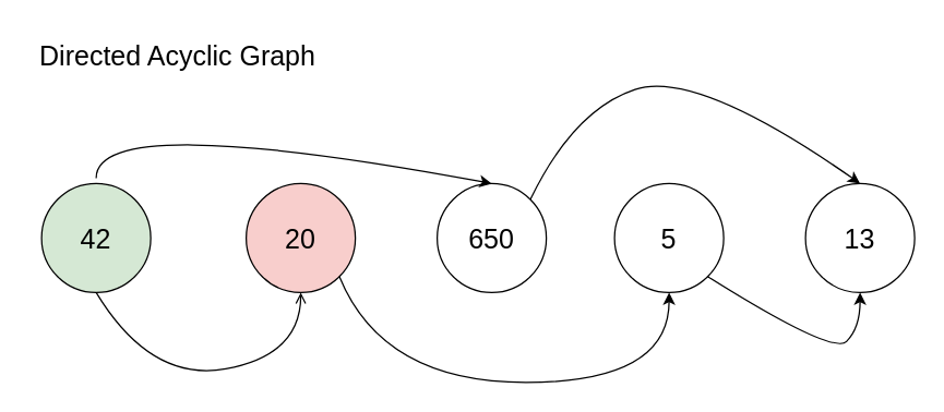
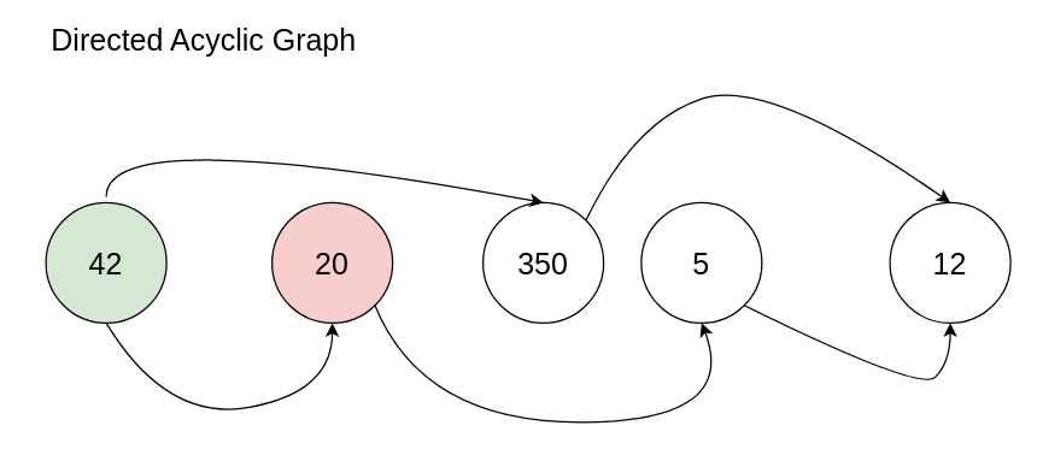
  <mxCell id="0" />
  <mxCell id="1" parent="0" />
  <mxCell id="2" value="&lt;font style=&quot;font-size: 20px;&quot;&gt;42&lt;/font&gt;" style="ellipse;whiteSpace=wrap;html=1;aspect=fixed;fillColor=#d5e8d4;" vertex="1" parent="1"><mxGeometry x="30" y="134" width="80" height="80" as="geometry" /></mxCell>
- <mxCell id="3" value="&lt;font style=&quot;font-size: 20px;&quot;&gt;Directed Acyclic Graph&lt;/font&gt;" style="text;html=1;strokeColor=none;fillColor=none;align=center;verticalAlign=middle;whiteSpace=wrap;rounded=0;" vertex="1" parent="1"><mxGeometry width="220" height="40" as="geometry" x="20" y="20" /></mxCell>
- <mxCell id="4" value="&lt;font style=&quot;font-size: 20px;&quot;&gt;650&lt;/font&gt;" style="ellipse;whiteSpace=wrap;html=1;aspect=fixed;" vertex="1" parent="1"><mxGeometry x="320" y="134" width="80" height="80" as="geometry" /></mxCell>
- <mxCell id="5" value="&lt;font style=&quot;font-size: 20px;&quot;&gt;13&lt;/font&gt;" style="ellipse;whiteSpace=wrap;html=1;aspect=fixed;" vertex="1" parent="1"><mxGeometry x="590" y="134" width="80" height="80" as="geometry" /></mxCell>
+ <mxCell id="3" value="&lt;font style=&quot;font-size: 20px;&quot;&gt;Directed Acyclic Graph&lt;/font&gt;" style="text;html=1;strokeColor=none;fillColor=none;align=center;verticalAlign=middle;whiteSpace=wrap;rounded=0;" vertex="1" parent="1"><mxGeometry x="25" y="5" width="220" height="40" as="geometry" /></mxCell>
+ <mxCell id="4" value="&lt;font style=&quot;font-size: 20px;&quot;&gt;350&lt;/font&gt;" style="ellipse;whiteSpace=wrap;html=1;aspect=fixed;" vertex="1" parent="1"><mxGeometry x="320" y="134" width="80" height="80" as="geometry" /></mxCell>
+ <mxCell id="5" value="&lt;font style=&quot;font-size: 20px;&quot;&gt;12&lt;/font&gt;" style="ellipse;whiteSpace=wrap;html=1;aspect=fixed;" vertex="1" parent="1"><mxGeometry x="590" y="134" width="80" height="80" as="geometry" /></mxCell>
  <mxCell id="6" value="&lt;font style=&quot;font-size: 20px;&quot;&gt;20&lt;/font&gt;" style="ellipse;whiteSpace=wrap;html=1;aspect=fixed;fillColor=#f8cecc;" vertex="1" parent="1"><mxGeometry x="180" y="134" width="80" height="80" as="geometry" /></mxCell>
- <mxCell id="7" value="&lt;font style=&quot;font-size: 20px;&quot;&gt;5&lt;/font&gt;" style="ellipse;whiteSpace=wrap;html=1;aspect=fixed;" vertex="1" parent="1"><mxGeometry x="450" y="134" width="80" height="80" as="geometry" /></mxCell>
+ <mxCell id="7" value="&lt;font style=&quot;font-size: 20px;&quot;&gt;5&lt;/font&gt;" style="ellipse;whiteSpace=wrap;html=1;aspect=fixed;" vertex="1" parent="1"><mxGeometry x="425" y="134" width="80" height="80" as="geometry" /></mxCell>
  <mxCell id="8" value="" style="curved=1;endArrow=classic;html=1;rounded=0;entryX=0.5;entryY=0;entryDx=0;entryDy=0;" edge="1" parent="1" target="4"><mxGeometry width="50" height="50" relative="1" as="geometry"><mxPoint x="70" y="130" as="sourcePoint" /><mxPoint x="120" y="80" as="targetPoint" /><Array as="points"><mxPoint x="70" y="80" /></Array></mxGeometry></mxCell>
- <mxCell id="9" value="" style="curved=1;endArrow=open;html=1;rounded=0;entryX=0.5;entryY=1;entryDx=0;entryDy=0;exitX=0.5;exitY=1;exitDx=0;exitDy=0;" edge="1" parent="1" source="2" target="6"><mxGeometry width="50" height="50" relative="1" as="geometry"><mxPoint x="70" y="220" as="sourcePoint" /><mxPoint x="120" y="170" as="targetPoint" /><Array as="points"><mxPoint x="110" y="280" /><mxPoint x="220" y="260" /></Array></mxGeometry></mxCell>
+ <mxCell id="9" value="" style="curved=1;endArrow=classic;html=1;rounded=0;entryX=0.5;entryY=1;entryDx=0;entryDy=0;exitX=0.5;exitY=1;exitDx=0;exitDy=0;" edge="1" parent="1" source="2" target="6"><mxGeometry width="50" height="50" relative="1" as="geometry"><mxPoint x="70" y="220" as="sourcePoint" /><mxPoint x="120" y="170" as="targetPoint" /><Array as="points"><mxPoint x="110" y="280" /><mxPoint x="220" y="260" /></Array></mxGeometry></mxCell>
  <mxCell id="10" value="" style="curved=1;endArrow=classic;html=1;rounded=0;entryX=0.5;entryY=1;entryDx=0;entryDy=0;exitX=1;exitY=1;exitDx=0;exitDy=0;" edge="1" parent="1" source="6" target="7"><mxGeometry width="50" height="50" relative="1" as="geometry"><mxPoint x="250" y="210" as="sourcePoint" /><mxPoint x="300" y="160" as="targetPoint" /><Array as="points"><mxPoint x="280" y="280" /><mxPoint x="490" y="280" /></Array></mxGeometry></mxCell>
  <mxCell id="11" value="" style="curved=1;endArrow=classic;html=1;rounded=0;entryX=0.5;entryY=1;entryDx=0;entryDy=0;exitX=1;exitY=1;exitDx=0;exitDy=0;" edge="1" parent="1" source="7" target="5"><mxGeometry width="50" height="50" relative="1" as="geometry"><mxPoint x="560" y="260" as="sourcePoint" /><mxPoint x="610" y="210" as="targetPoint" /><Array as="points"><mxPoint x="610" y="260" /><mxPoint x="630" y="240" /></Array></mxGeometry></mxCell>
  <mxCell id="12" value="" style="curved=1;endArrow=classic;html=1;rounded=0;exitX=1;exitY=0;exitDx=0;exitDy=0;entryX=0.5;entryY=0;entryDx=0;entryDy=0;" edge="1" parent="1" source="4" target="5"><mxGeometry width="50" height="50" relative="1" as="geometry"><mxPoint x="410" y="120" as="sourcePoint" /><mxPoint x="460" y="70" as="targetPoint" /><Array as="points"><mxPoint x="420" y="80" /><mxPoint x="510" y="50" /></Array></mxGeometry></mxCell>
